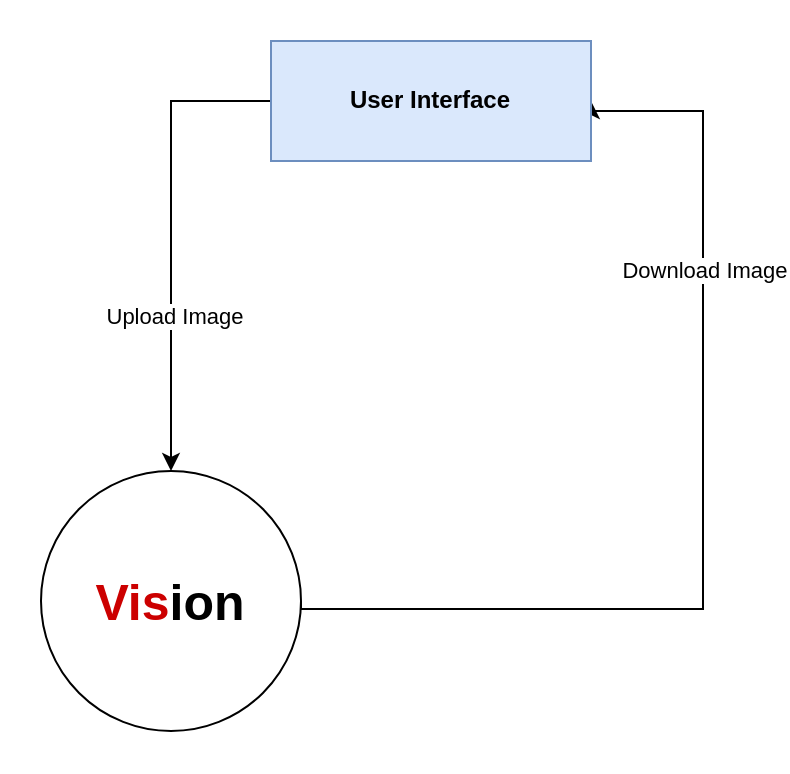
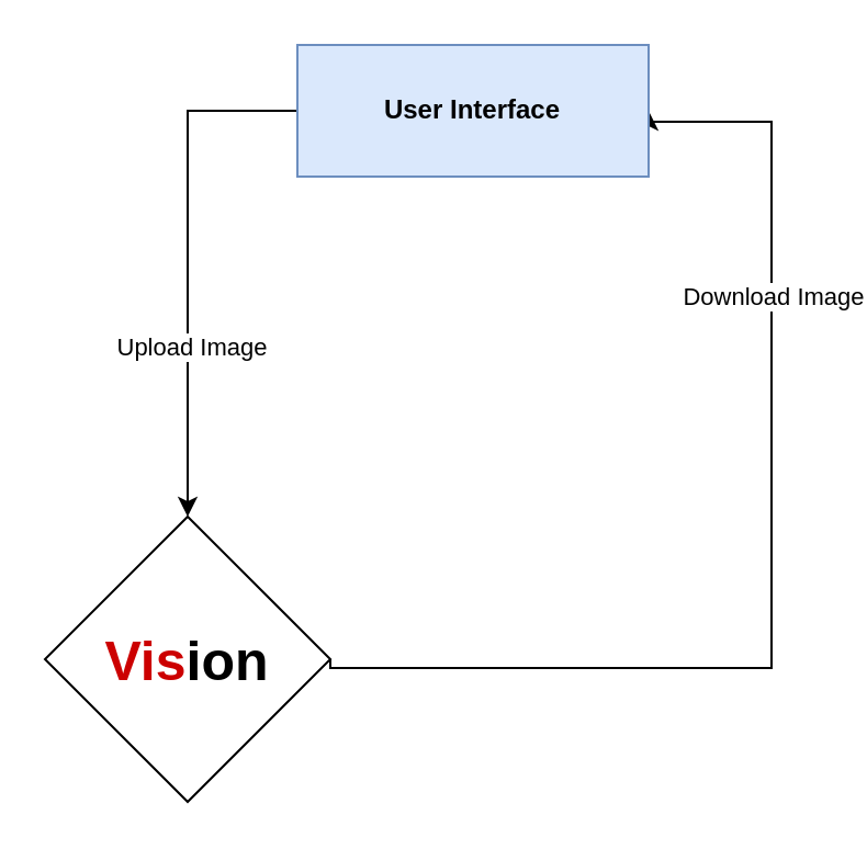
  <mxCell id="0" />
  <mxCell id="1" parent="0" />
  <mxCell id="2" style="edgeStyle=orthogonalEdgeStyle;rounded=0;orthogonalLoop=1;jettySize=auto;html=1;entryX=1;entryY=0.5;entryDx=0;entryDy=0;exitX=1;exitY=0.5;exitDx=0;exitDy=0;" edge="1" parent="1" source="4" target="7"><mxGeometry relative="1" as="geometry"><mxPoint x="211" y="264" as="sourcePoint" /><Array as="points"><mxPoint x="150" y="304" /><mxPoint x="351" y="304" /><mxPoint x="351" y="55" /></Array></mxGeometry></mxCell>
  <mxCell id="3" value="Download Image" style="edgeLabel;html=1;align=center;verticalAlign=middle;resizable=0;points=[];" vertex="1" connectable="0" parent="2"><mxGeometry x="0.458" relative="1" as="geometry"><mxPoint as="offset" /></mxGeometry></mxCell>
- <mxCell id="4" value="&lt;b style=&quot;font-size: 25px&quot;&gt;&lt;font color=&quot;#cc0000&quot;&gt;&lt;font style=&quot;font-size: 25px&quot;&gt;Vi&lt;/font&gt;s&lt;/font&gt;ion&lt;/b&gt;" style="ellipse;whiteSpace=wrap;html=1;aspect=fixed;" vertex="1" parent="1"><mxGeometry x="20" y="235" width="130" height="130" as="geometry" /></mxCell>
+ <mxCell id="4" value="&lt;b style=&quot;font-size: 25px&quot;&gt;&lt;font color=&quot;#cc0000&quot;&gt;&lt;font style=&quot;font-size: 25px&quot;&gt;Vi&lt;/font&gt;s&lt;/font&gt;ion&lt;/b&gt;" style="rhombus;whiteSpace=wrap;html=1;aspect=fixed;" vertex="1" parent="1"><mxGeometry x="20" y="235" width="130" height="130" as="geometry" /></mxCell>
  <mxCell id="5" style="edgeStyle=orthogonalEdgeStyle;rounded=0;orthogonalLoop=1;jettySize=auto;html=1;exitX=0;exitY=0.5;exitDx=0;exitDy=0;entryX=0.5;entryY=0;entryDx=0;entryDy=0;" edge="1" parent="1" source="7" target="4"><mxGeometry relative="1" as="geometry" /></mxCell>
  <mxCell id="6" value="Upload Image" style="edgeLabel;html=1;align=center;verticalAlign=middle;resizable=0;points=[];" vertex="1" connectable="0" parent="5"><mxGeometry x="0.337" y="1" relative="1" as="geometry"><mxPoint as="offset" /></mxGeometry></mxCell>
  <mxCell id="7" value="&lt;b&gt;User Interface&lt;/b&gt;" style="rounded=0;whiteSpace=wrap;html=1;fillColor=#dae8fc;strokeColor=#6c8ebf;" vertex="1" parent="1"><mxGeometry x="135" y="20" width="160" height="60" as="geometry" /></mxCell>
